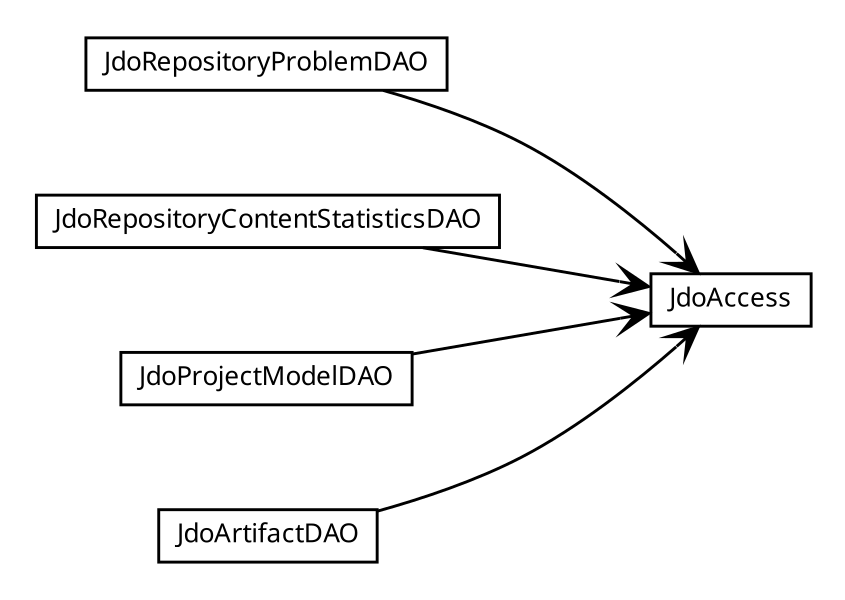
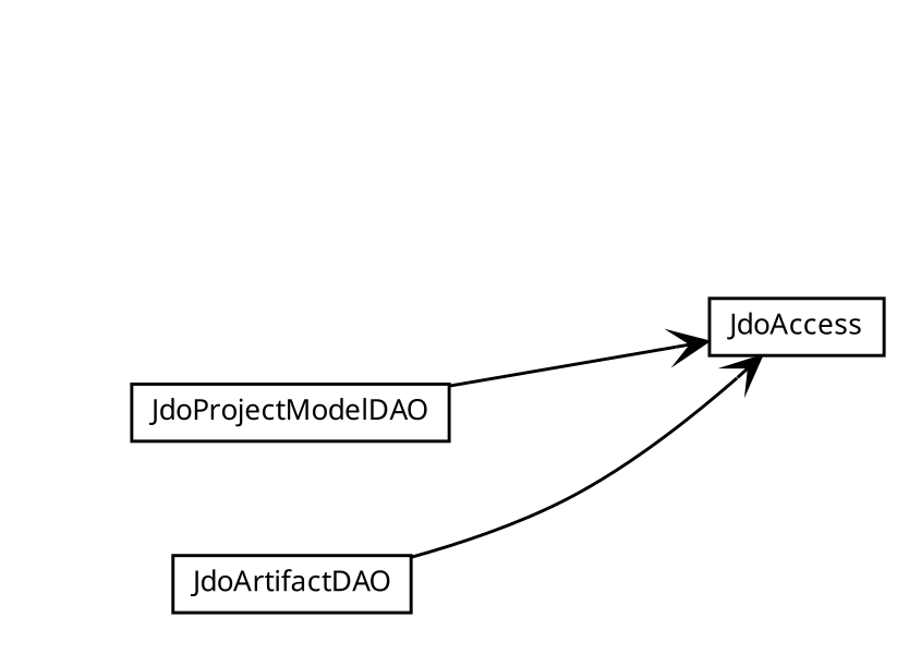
  digraph {
    fontname="Noto Sans"
    rankdir=LR
    node [fontcolor=black fontname="Noto Sans" fontsize=9.0 shape=plaintext]
    edge [arrowhead=open color=black fontcolor=black fontname="Noto Sans" fontsize=10.0 headport=p labelfontname=Helvetica labelfontsize=10 tailport=p]
-   n1 [label=<<table border="0" cellborder="1" cellspacing="0" cellpadding="2" port="p" href="./JdoRepositoryProblemDAO.html"> 		<tr><td><table border="0" cellspacing="0" cellpadding="1"> 			<tr><td> JdoRepositoryProblemDAO </td></tr> 		</table></td></tr> 		</table>>]
    n2 [label=<<table border="0" cellborder="1" cellspacing="0" cellpadding="2" port="p" href="./JdoAccess.html"> 		<tr><td><table border="0" cellspacing="0" cellpadding="1"> 			<tr><td> JdoAccess </td></tr> 		</table></td></tr> 		</table>>]
-   n3 [label=<<table border="0" cellborder="1" cellspacing="0" cellpadding="2" port="p" href="./JdoRepositoryContentStatisticsDAO.html"> 		<tr><td><table border="0" cellspacing="0" cellpadding="1"> 			<tr><td> JdoRepositoryContentStatisticsDAO </td></tr> 		</table></td></tr> 		</table>>]
    n4 [label=<<table border="0" cellborder="1" cellspacing="0" cellpadding="2" port="p" href="./JdoProjectModelDAO.html"> 		<tr><td><table border="0" cellspacing="0" cellpadding="1"> 			<tr><td> JdoProjectModelDAO </td></tr> 		</table></td></tr> 		</table>>]
    n5 [label=<<table border="0" cellborder="1" cellspacing="0" cellpadding="2" port="p" href="./JdoArtifactDAO.html"> 		<tr><td><table border="0" cellspacing="0" cellpadding="1"> 			<tr><td> JdoArtifactDAO </td></tr> 		</table></td></tr> 		</table>>]
-   n1 -> n2
-   n3 -> n2
    n4 -> n2
    n5 -> n2
  }
